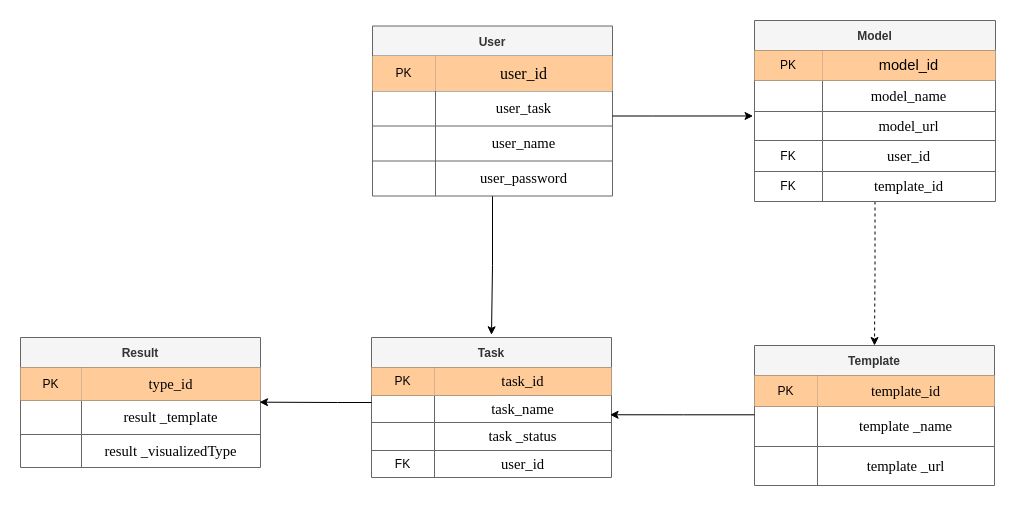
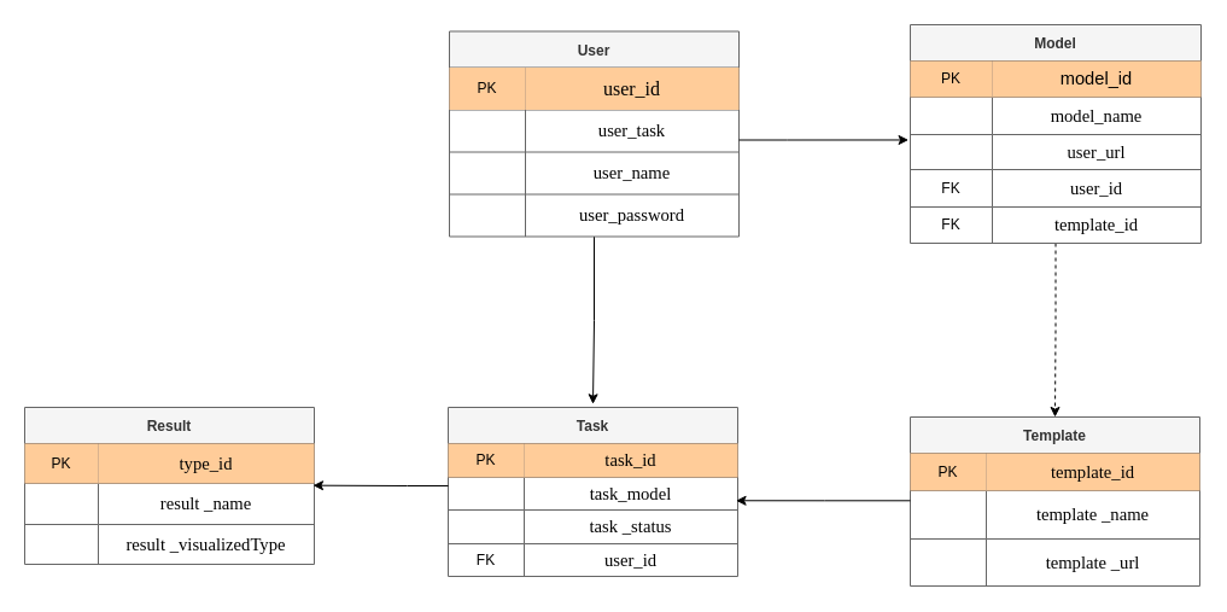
  <mxCell id="0" />
  <mxCell id="1" parent="0" />
  <mxCell id="2" style="edgeStyle=orthogonalEdgeStyle;rounded=0;orthogonalLoop=1;jettySize=auto;html=1;" edge="1" parent="1" source="3"><mxGeometry relative="1" as="geometry"><mxPoint x="491" y="334.302" as="targetPoint" /></mxGeometry></mxCell>
  <mxCell id="3" value="User" style="shape=table;startSize=30;container=1;collapsible=0;childLayout=tableLayout;fontStyle=1;fillColor=#f5f5f5;fontColor=#333333;strokeColor=#666666;" vertex="1" parent="1"><mxGeometry x="372" y="25.5" width="240" height="170" as="geometry" /></mxCell>
  <mxCell id="4" value="" style="shape=tableRow;horizontal=0;startSize=0;swimlaneHead=0;swimlaneBody=0;strokeColor=inherit;top=0;left=0;bottom=0;right=0;collapsible=0;dropTarget=0;fillColor=none;points=[[0,0.5],[1,0.5]];portConstraint=eastwest;" vertex="1" parent="3"><mxGeometry y="30" width="240" height="35" as="geometry" /></mxCell>
  <mxCell id="5" value="PK" style="shape=partialRectangle;html=1;whiteSpace=wrap;connectable=0;strokeColor=#36393d;overflow=hidden;fillColor=#ffcc99;top=0;left=0;bottom=0;right=0;pointerEvents=1;" vertex="1" parent="4"><mxGeometry width="63" height="35" as="geometry"><mxRectangle width="63" height="35" as="alternateBounds" /></mxGeometry></mxCell>
  <mxCell id="6" value="&lt;span style=&quot;font-size:12.0pt;mso-bidi-font-size:&lt;br/&gt;10.5pt;font-family:宋体;mso-bidi-font-family:&amp;quot;Times New Roman&amp;quot;;mso-bidi-theme-font:&lt;br/&gt;minor-bidi;mso-ansi-language:EN-US;mso-fareast-language:ZH-CN;mso-bidi-language:&lt;br/&gt;AR-SA&quot; lang=&quot;EN-US&quot;&gt;user_id&lt;/span&gt;" style="shape=partialRectangle;html=1;whiteSpace=wrap;connectable=0;strokeColor=#36393d;overflow=hidden;fillColor=#ffcc99;top=0;left=0;bottom=0;right=0;pointerEvents=1;" vertex="1" parent="4"><mxGeometry x="63" width="177" height="35" as="geometry"><mxRectangle width="177" height="35" as="alternateBounds" /></mxGeometry></mxCell>
  <mxCell id="7" value="" style="shape=tableRow;horizontal=0;startSize=0;swimlaneHead=0;swimlaneBody=0;strokeColor=inherit;top=0;left=0;bottom=0;right=0;collapsible=0;dropTarget=0;fillColor=none;points=[[0,0.5],[1,0.5]];portConstraint=eastwest;" vertex="1" parent="3"><mxGeometry y="65" width="240" height="35" as="geometry" /></mxCell>
  <mxCell id="8" value="" style="shape=partialRectangle;html=1;whiteSpace=wrap;connectable=0;strokeColor=inherit;overflow=hidden;fillColor=none;top=0;left=0;bottom=0;right=0;pointerEvents=1;" vertex="1" parent="7"><mxGeometry width="63" height="35" as="geometry"><mxRectangle width="63" height="35" as="alternateBounds" /></mxGeometry></mxCell>
  <mxCell id="9" value="&lt;span style=&quot;font-size: 11pt; font-family: 等线;&quot; lang=&quot;EN-US&quot;&gt;user_task&lt;/span&gt;" style="shape=partialRectangle;html=1;whiteSpace=wrap;connectable=0;strokeColor=inherit;overflow=hidden;fillColor=none;top=0;left=0;bottom=0;right=0;pointerEvents=1;" vertex="1" parent="7"><mxGeometry x="63" width="177" height="35" as="geometry"><mxRectangle width="177" height="35" as="alternateBounds" /></mxGeometry></mxCell>
  <mxCell id="10" value="" style="shape=tableRow;horizontal=0;startSize=0;swimlaneHead=0;swimlaneBody=0;strokeColor=inherit;top=0;left=0;bottom=0;right=0;collapsible=0;dropTarget=0;fillColor=none;points=[[0,0.5],[1,0.5]];portConstraint=eastwest;" vertex="1" parent="3"><mxGeometry y="100" width="240" height="35" as="geometry" /></mxCell>
  <mxCell id="11" value="" style="shape=partialRectangle;html=1;whiteSpace=wrap;connectable=0;strokeColor=inherit;overflow=hidden;fillColor=none;top=0;left=0;bottom=0;right=0;pointerEvents=1;" vertex="1" parent="10"><mxGeometry width="63" height="35" as="geometry"><mxRectangle width="63" height="35" as="alternateBounds" /></mxGeometry></mxCell>
  <mxCell id="12" value="&lt;span style=&quot;font-size: 11pt; font-family: 等线;&quot; lang=&quot;EN-US&quot;&gt;user_name&lt;/span&gt;" style="shape=partialRectangle;html=1;whiteSpace=wrap;connectable=0;strokeColor=inherit;overflow=hidden;fillColor=none;top=0;left=0;bottom=0;right=0;pointerEvents=1;" vertex="1" parent="10"><mxGeometry x="63" width="177" height="35" as="geometry"><mxRectangle width="177" height="35" as="alternateBounds" /></mxGeometry></mxCell>
  <mxCell id="13" value="" style="shape=tableRow;horizontal=0;startSize=0;swimlaneHead=0;swimlaneBody=0;strokeColor=inherit;top=0;left=0;bottom=0;right=0;collapsible=0;dropTarget=0;fillColor=none;points=[[0,0.5],[1,0.5]];portConstraint=eastwest;" vertex="1" parent="3"><mxGeometry y="135" width="240" height="35" as="geometry" /></mxCell>
  <mxCell id="14" value="" style="shape=partialRectangle;html=1;whiteSpace=wrap;connectable=0;strokeColor=inherit;overflow=hidden;fillColor=none;top=0;left=0;bottom=0;right=0;pointerEvents=1;" vertex="1" parent="13"><mxGeometry width="63" height="35" as="geometry"><mxRectangle width="63" height="35" as="alternateBounds" /></mxGeometry></mxCell>
  <mxCell id="15" value="&lt;span style=&quot;font-size: 11pt; font-family: 等线;&quot; lang=&quot;EN-US&quot;&gt;user_password&lt;/span&gt;" style="shape=partialRectangle;html=1;whiteSpace=wrap;connectable=0;strokeColor=inherit;overflow=hidden;fillColor=none;top=0;left=0;bottom=0;right=0;pointerEvents=1;" vertex="1" parent="13"><mxGeometry x="63" width="177" height="35" as="geometry"><mxRectangle width="177" height="35" as="alternateBounds" /></mxGeometry></mxCell>
  <mxCell id="16" style="edgeStyle=orthogonalEdgeStyle;rounded=0;orthogonalLoop=1;jettySize=auto;html=1;entryX=0.5;entryY=0;entryDx=0;entryDy=0;dashed=1;" edge="1" parent="1" source="17" target="46"><mxGeometry relative="1" as="geometry" /></mxCell>
  <mxCell id="17" value="Model" style="shape=table;startSize=30;container=1;collapsible=0;childLayout=tableLayout;fontStyle=1;fillColor=#f5f5f5;fontColor=#333333;strokeColor=#666666;" vertex="1" parent="1"><mxGeometry x="754" y="20" width="241" height="181" as="geometry" /></mxCell>
  <mxCell id="18" value="" style="shape=tableRow;horizontal=0;startSize=0;swimlaneHead=0;swimlaneBody=0;strokeColor=inherit;top=0;left=0;bottom=0;right=0;collapsible=0;dropTarget=0;fillColor=none;points=[[0,0.5],[1,0.5]];portConstraint=eastwest;" vertex="1" parent="17"><mxGeometry y="30" width="241" height="30" as="geometry" /></mxCell>
  <mxCell id="19" value="PK" style="shape=partialRectangle;html=1;whiteSpace=wrap;connectable=0;strokeColor=#36393d;overflow=hidden;fillColor=#ffcc99;top=0;left=0;bottom=0;right=0;pointerEvents=1;" vertex="1" parent="18"><mxGeometry width="68" height="30" as="geometry"><mxRectangle width="68" height="30" as="alternateBounds" /></mxGeometry></mxCell>
  <mxCell id="20" value="&lt;span style=&quot;font-size: 14.667px;&quot;&gt;model_id&lt;/span&gt;" style="shape=partialRectangle;html=1;whiteSpace=wrap;connectable=0;strokeColor=#36393d;overflow=hidden;fillColor=#ffcc99;top=0;left=0;bottom=0;right=0;pointerEvents=1;" vertex="1" parent="18"><mxGeometry x="68" width="173" height="30" as="geometry"><mxRectangle width="173" height="30" as="alternateBounds" /></mxGeometry></mxCell>
  <mxCell id="21" value="" style="shape=tableRow;horizontal=0;startSize=0;swimlaneHead=0;swimlaneBody=0;strokeColor=inherit;top=0;left=0;bottom=0;right=0;collapsible=0;dropTarget=0;fillColor=none;points=[[0,0.5],[1,0.5]];portConstraint=eastwest;" vertex="1" parent="17"><mxGeometry y="60" width="241" height="31" as="geometry" /></mxCell>
  <mxCell id="22" value="" style="shape=partialRectangle;html=1;whiteSpace=wrap;connectable=0;strokeColor=inherit;overflow=hidden;fillColor=none;top=0;left=0;bottom=0;right=0;pointerEvents=1;" vertex="1" parent="21"><mxGeometry width="68" height="31" as="geometry"><mxRectangle width="68" height="31" as="alternateBounds" /></mxGeometry></mxCell>
  <mxCell id="23" value="&lt;span style=&quot;font-size: 11pt; font-family: 等线;&quot; lang=&quot;EN-US&quot;&gt;model_name&lt;/span&gt;" style="shape=partialRectangle;html=1;whiteSpace=wrap;connectable=0;strokeColor=inherit;overflow=hidden;fillColor=none;top=0;left=0;bottom=0;right=0;pointerEvents=1;" vertex="1" parent="21"><mxGeometry x="68" width="173" height="31" as="geometry"><mxRectangle width="173" height="31" as="alternateBounds" /></mxGeometry></mxCell>
  <mxCell id="24" value="" style="shape=tableRow;horizontal=0;startSize=0;swimlaneHead=0;swimlaneBody=0;strokeColor=inherit;top=0;left=0;bottom=0;right=0;collapsible=0;dropTarget=0;fillColor=none;points=[[0,0.5],[1,0.5]];portConstraint=eastwest;" vertex="1" parent="17"><mxGeometry y="91" width="241" height="29" as="geometry" /></mxCell>
  <mxCell id="25" value="" style="shape=partialRectangle;html=1;whiteSpace=wrap;connectable=0;strokeColor=inherit;overflow=hidden;fillColor=none;top=0;left=0;bottom=0;right=0;pointerEvents=1;" vertex="1" parent="24"><mxGeometry width="68" height="29" as="geometry"><mxRectangle width="68" height="29" as="alternateBounds" /></mxGeometry></mxCell>
- <mxCell id="26" value="&lt;span style=&quot;font-size: 11pt; font-family: 等线;&quot; lang=&quot;EN-US&quot;&gt;model_url&lt;/span&gt;" style="shape=partialRectangle;html=1;whiteSpace=wrap;connectable=0;strokeColor=inherit;overflow=hidden;fillColor=none;top=0;left=0;bottom=0;right=0;pointerEvents=1;" vertex="1" parent="24"><mxGeometry x="68" width="173" height="29" as="geometry"><mxRectangle width="173" height="29" as="alternateBounds" /></mxGeometry></mxCell>
+ <mxCell id="26" value="&lt;span style=&quot;font-size: 11pt; font-family: 等线;&quot; lang=&quot;EN-US&quot;&gt;user_url&lt;/span&gt;" style="shape=partialRectangle;html=1;whiteSpace=wrap;connectable=0;strokeColor=inherit;overflow=hidden;fillColor=none;top=0;left=0;bottom=0;right=0;pointerEvents=1;" vertex="1" parent="24"><mxGeometry x="68" width="173" height="29" as="geometry"><mxRectangle width="173" height="29" as="alternateBounds" /></mxGeometry></mxCell>
  <mxCell id="27" value="" style="shape=tableRow;horizontal=0;startSize=0;swimlaneHead=0;swimlaneBody=0;strokeColor=inherit;top=0;left=0;bottom=0;right=0;collapsible=0;dropTarget=0;fillColor=none;points=[[0,0.5],[1,0.5]];portConstraint=eastwest;" vertex="1" parent="17"><mxGeometry y="120" width="241" height="31" as="geometry" /></mxCell>
  <mxCell id="28" value="FK" style="shape=partialRectangle;html=1;whiteSpace=wrap;connectable=0;strokeColor=inherit;overflow=hidden;fillColor=none;top=0;left=0;bottom=0;right=0;pointerEvents=1;" vertex="1" parent="27"><mxGeometry width="68" height="31" as="geometry"><mxRectangle width="68" height="31" as="alternateBounds" /></mxGeometry></mxCell>
  <mxCell id="29" value="&lt;span style=&quot;font-size: 11pt; font-family: 等线;&quot; lang=&quot;EN-US&quot;&gt;user_id&lt;/span&gt;" style="shape=partialRectangle;html=1;whiteSpace=wrap;connectable=0;strokeColor=inherit;overflow=hidden;fillColor=none;top=0;left=0;bottom=0;right=0;pointerEvents=1;" vertex="1" parent="27"><mxGeometry x="68" width="173" height="31" as="geometry"><mxRectangle width="173" height="31" as="alternateBounds" /></mxGeometry></mxCell>
  <mxCell id="30" value="" style="shape=tableRow;horizontal=0;startSize=0;swimlaneHead=0;swimlaneBody=0;strokeColor=inherit;top=0;left=0;bottom=0;right=0;collapsible=0;dropTarget=0;fillColor=none;points=[[0,0.5],[1,0.5]];portConstraint=eastwest;" vertex="1" parent="17"><mxGeometry y="151" width="241" height="30" as="geometry" /></mxCell>
  <mxCell id="31" value="FK" style="shape=partialRectangle;html=1;whiteSpace=wrap;connectable=0;strokeColor=inherit;overflow=hidden;fillColor=none;top=0;left=0;bottom=0;right=0;pointerEvents=1;" vertex="1" parent="30"><mxGeometry width="68" height="30" as="geometry"><mxRectangle width="68" height="30" as="alternateBounds" /></mxGeometry></mxCell>
  <mxCell id="32" value="&lt;span style=&quot;font-size: 11pt; font-family: 等线;&quot; lang=&quot;EN-US&quot;&gt;template_id&lt;/span&gt;" style="shape=partialRectangle;html=1;whiteSpace=wrap;connectable=0;strokeColor=inherit;overflow=hidden;fillColor=none;top=0;left=0;bottom=0;right=0;pointerEvents=1;" vertex="1" parent="30"><mxGeometry x="68" width="173" height="30" as="geometry"><mxRectangle width="173" height="30" as="alternateBounds" /></mxGeometry></mxCell>
  <mxCell id="33" value="Task" style="shape=table;startSize=30;container=1;collapsible=0;childLayout=tableLayout;fontStyle=1;fillColor=#f5f5f5;fontColor=#333333;strokeColor=#666666;" vertex="1" parent="1"><mxGeometry x="371" y="337" width="240" height="140" as="geometry" /></mxCell>
  <mxCell id="34" value="" style="shape=tableRow;horizontal=0;startSize=0;swimlaneHead=0;swimlaneBody=0;strokeColor=inherit;top=0;left=0;bottom=0;right=0;collapsible=0;dropTarget=0;fillColor=none;points=[[0,0.5],[1,0.5]];portConstraint=eastwest;" vertex="1" parent="33"><mxGeometry y="30" width="240" height="28" as="geometry" /></mxCell>
  <mxCell id="35" value="PK" style="shape=partialRectangle;html=1;whiteSpace=wrap;connectable=0;strokeColor=#36393d;overflow=hidden;fillColor=#ffcc99;top=0;left=0;bottom=0;right=0;pointerEvents=1;" vertex="1" parent="34"><mxGeometry width="63" height="28" as="geometry"><mxRectangle width="63" height="28" as="alternateBounds" /></mxGeometry></mxCell>
  <mxCell id="36" value="&lt;span style=&quot;font-size: 11pt; font-family: 等线;&quot; lang=&quot;EN-US&quot;&gt;task_id&lt;/span&gt;" style="shape=partialRectangle;html=1;whiteSpace=wrap;connectable=0;strokeColor=#36393d;overflow=hidden;fillColor=#ffcc99;top=0;left=0;bottom=0;right=0;pointerEvents=1;" vertex="1" parent="34"><mxGeometry x="63" width="177" height="28" as="geometry"><mxRectangle width="177" height="28" as="alternateBounds" /></mxGeometry></mxCell>
  <mxCell id="37" value="" style="shape=tableRow;horizontal=0;startSize=0;swimlaneHead=0;swimlaneBody=0;strokeColor=inherit;top=0;left=0;bottom=0;right=0;collapsible=0;dropTarget=0;fillColor=none;points=[[0,0.5],[1,0.5]];portConstraint=eastwest;" vertex="1" parent="33"><mxGeometry y="58" width="240" height="27" as="geometry" /></mxCell>
  <mxCell id="38" value="" style="shape=partialRectangle;html=1;whiteSpace=wrap;connectable=0;strokeColor=inherit;overflow=hidden;fillColor=none;top=0;left=0;bottom=0;right=0;pointerEvents=1;" vertex="1" parent="37"><mxGeometry width="63" height="27" as="geometry"><mxRectangle width="63" height="27" as="alternateBounds" /></mxGeometry></mxCell>
- <mxCell id="39" value="&lt;span style=&quot;font-size: 11pt; font-family: 等线;&quot; lang=&quot;EN-US&quot;&gt;task_name&lt;/span&gt;" style="shape=partialRectangle;html=1;whiteSpace=wrap;connectable=0;strokeColor=inherit;overflow=hidden;fillColor=none;top=0;left=0;bottom=0;right=0;pointerEvents=1;" vertex="1" parent="37"><mxGeometry x="63" width="177" height="27" as="geometry"><mxRectangle width="177" height="27" as="alternateBounds" /></mxGeometry></mxCell>
+ <mxCell id="39" value="&lt;span style=&quot;font-size: 11pt; font-family: 等线;&quot; lang=&quot;EN-US&quot;&gt;task_model&lt;/span&gt;" style="shape=partialRectangle;html=1;whiteSpace=wrap;connectable=0;strokeColor=inherit;overflow=hidden;fillColor=none;top=0;left=0;bottom=0;right=0;pointerEvents=1;" vertex="1" parent="37"><mxGeometry x="63" width="177" height="27" as="geometry"><mxRectangle width="177" height="27" as="alternateBounds" /></mxGeometry></mxCell>
  <mxCell id="40" value="" style="shape=tableRow;horizontal=0;startSize=0;swimlaneHead=0;swimlaneBody=0;strokeColor=inherit;top=0;left=0;bottom=0;right=0;collapsible=0;dropTarget=0;fillColor=none;points=[[0,0.5],[1,0.5]];portConstraint=eastwest;" vertex="1" parent="33"><mxGeometry y="85" width="240" height="28" as="geometry" /></mxCell>
  <mxCell id="41" value="" style="shape=partialRectangle;html=1;whiteSpace=wrap;connectable=0;strokeColor=inherit;overflow=hidden;fillColor=none;top=0;left=0;bottom=0;right=0;pointerEvents=1;" vertex="1" parent="40"><mxGeometry width="63" height="28" as="geometry"><mxRectangle width="63" height="28" as="alternateBounds" /></mxGeometry></mxCell>
  <mxCell id="42" value="&lt;span style=&quot;font-size: 11pt; font-family: 等线;&quot; lang=&quot;EN-US&quot;&gt;task _status&lt;/span&gt;" style="shape=partialRectangle;html=1;whiteSpace=wrap;connectable=0;strokeColor=inherit;overflow=hidden;fillColor=none;top=0;left=0;bottom=0;right=0;pointerEvents=1;" vertex="1" parent="40"><mxGeometry x="63" width="177" height="28" as="geometry"><mxRectangle width="177" height="28" as="alternateBounds" /></mxGeometry></mxCell>
  <mxCell id="43" value="" style="shape=tableRow;horizontal=0;startSize=0;swimlaneHead=0;swimlaneBody=0;strokeColor=inherit;top=0;left=0;bottom=0;right=0;collapsible=0;dropTarget=0;fillColor=none;points=[[0,0.5],[1,0.5]];portConstraint=eastwest;" vertex="1" parent="33"><mxGeometry y="113" width="240" height="27" as="geometry" /></mxCell>
  <mxCell id="44" value="FK" style="shape=partialRectangle;html=1;whiteSpace=wrap;connectable=0;strokeColor=inherit;overflow=hidden;fillColor=none;top=0;left=0;bottom=0;right=0;pointerEvents=1;" vertex="1" parent="43"><mxGeometry width="63" height="27" as="geometry"><mxRectangle width="63" height="27" as="alternateBounds" /></mxGeometry></mxCell>
  <mxCell id="45" value="&lt;span style=&quot;font-size: 11pt; font-family: 等线;&quot; lang=&quot;EN-US&quot;&gt;user_id&lt;/span&gt;" style="shape=partialRectangle;html=1;whiteSpace=wrap;connectable=0;strokeColor=inherit;overflow=hidden;fillColor=none;top=0;left=0;bottom=0;right=0;pointerEvents=1;" vertex="1" parent="43"><mxGeometry x="63" width="177" height="27" as="geometry"><mxRectangle width="177" height="27" as="alternateBounds" /></mxGeometry></mxCell>
  <mxCell id="46" value="Template" style="shape=table;startSize=30;container=1;collapsible=0;childLayout=tableLayout;fontStyle=1;labelBackgroundColor=none;fillColor=#f5f5f5;fontColor=#333333;strokeColor=#666666;" vertex="1" parent="1"><mxGeometry x="754" y="345" width="240" height="140" as="geometry" /></mxCell>
  <mxCell id="47" value="" style="shape=tableRow;horizontal=0;startSize=0;swimlaneHead=0;swimlaneBody=0;strokeColor=inherit;top=0;left=0;bottom=0;right=0;collapsible=0;dropTarget=0;fillColor=none;points=[[0,0.5],[1,0.5]];portConstraint=eastwest;" vertex="1" parent="46"><mxGeometry y="30" width="240" height="31" as="geometry" /></mxCell>
  <mxCell id="48" value="PK" style="shape=partialRectangle;html=1;whiteSpace=wrap;connectable=0;strokeColor=#36393d;overflow=hidden;fillColor=#ffcc99;top=0;left=0;bottom=0;right=0;pointerEvents=1;" vertex="1" parent="47"><mxGeometry width="63" height="31" as="geometry"><mxRectangle width="63" height="31" as="alternateBounds" /></mxGeometry></mxCell>
  <mxCell id="49" value="&lt;span style=&quot;font-size: 11pt; font-family: 等线;&quot; lang=&quot;EN-US&quot;&gt;template_id&lt;/span&gt;" style="shape=partialRectangle;html=1;whiteSpace=wrap;connectable=0;strokeColor=#36393d;overflow=hidden;fillColor=#ffcc99;top=0;left=0;bottom=0;right=0;pointerEvents=1;" vertex="1" parent="47"><mxGeometry x="63" width="177" height="31" as="geometry"><mxRectangle width="177" height="31" as="alternateBounds" /></mxGeometry></mxCell>
  <mxCell id="50" value="" style="shape=tableRow;horizontal=0;startSize=0;swimlaneHead=0;swimlaneBody=0;strokeColor=inherit;top=0;left=0;bottom=0;right=0;collapsible=0;dropTarget=0;fillColor=none;points=[[0,0.5],[1,0.5]];portConstraint=eastwest;" vertex="1" parent="46"><mxGeometry y="61" width="240" height="40" as="geometry" /></mxCell>
  <mxCell id="51" value="" style="shape=partialRectangle;html=1;whiteSpace=wrap;connectable=0;strokeColor=inherit;overflow=hidden;fillColor=none;top=0;left=0;bottom=0;right=0;pointerEvents=1;" vertex="1" parent="50"><mxGeometry width="63" height="40" as="geometry"><mxRectangle width="63" height="40" as="alternateBounds" /></mxGeometry></mxCell>
  <mxCell id="52" value="&lt;span style=&quot;font-size: 11pt; font-family: 等线;&quot; lang=&quot;EN-US&quot;&gt;template _name&lt;/span&gt;" style="shape=partialRectangle;html=1;whiteSpace=wrap;connectable=0;strokeColor=inherit;overflow=hidden;fillColor=none;top=0;left=0;bottom=0;right=0;pointerEvents=1;" vertex="1" parent="50"><mxGeometry x="63" width="177" height="40" as="geometry"><mxRectangle width="177" height="40" as="alternateBounds" /></mxGeometry></mxCell>
  <mxCell id="53" value="" style="shape=tableRow;horizontal=0;startSize=0;swimlaneHead=0;swimlaneBody=0;strokeColor=inherit;top=0;left=0;bottom=0;right=0;collapsible=0;dropTarget=0;fillColor=none;points=[[0,0.5],[1,0.5]];portConstraint=eastwest;" vertex="1" parent="46"><mxGeometry y="101" width="240" height="39" as="geometry" /></mxCell>
  <mxCell id="54" value="" style="shape=partialRectangle;html=1;whiteSpace=wrap;connectable=0;strokeColor=inherit;overflow=hidden;fillColor=none;top=0;left=0;bottom=0;right=0;pointerEvents=1;" vertex="1" parent="53"><mxGeometry width="63" height="39" as="geometry"><mxRectangle width="63" height="39" as="alternateBounds" /></mxGeometry></mxCell>
  <mxCell id="55" value="&lt;span style=&quot;font-size: 11pt; font-family: 等线;&quot; lang=&quot;EN-US&quot;&gt;template _url&lt;/span&gt;" style="shape=partialRectangle;html=1;whiteSpace=wrap;connectable=0;strokeColor=inherit;overflow=hidden;fillColor=none;top=0;left=0;bottom=0;right=0;pointerEvents=1;" vertex="1" parent="53"><mxGeometry x="63" width="177" height="39" as="geometry"><mxRectangle width="177" height="39" as="alternateBounds" /></mxGeometry></mxCell>
  <mxCell id="56" value="Result" style="shape=table;startSize=30;container=1;collapsible=0;childLayout=tableLayout;fontStyle=1;fillColor=#f5f5f5;fontColor=#333333;strokeColor=#666666;" vertex="1" parent="1"><mxGeometry x="20" y="337" width="240" height="130" as="geometry" /></mxCell>
  <mxCell id="57" value="" style="shape=tableRow;horizontal=0;startSize=0;swimlaneHead=0;swimlaneBody=0;strokeColor=inherit;top=0;left=0;bottom=0;right=0;collapsible=0;dropTarget=0;fillColor=none;points=[[0,0.5],[1,0.5]];portConstraint=eastwest;" vertex="1" parent="56"><mxGeometry y="30" width="240" height="33" as="geometry" /></mxCell>
  <mxCell id="58" value="PK" style="shape=partialRectangle;html=1;whiteSpace=wrap;connectable=0;strokeColor=#36393d;overflow=hidden;fillColor=#ffcc99;top=0;left=0;bottom=0;right=0;pointerEvents=1;" vertex="1" parent="57"><mxGeometry width="61" height="33" as="geometry"><mxRectangle width="61" height="33" as="alternateBounds" /></mxGeometry></mxCell>
  <mxCell id="59" value="&lt;span style=&quot;font-size: 11pt; font-family: 等线;&quot; lang=&quot;EN-US&quot;&gt;type_id&lt;/span&gt;" style="shape=partialRectangle;html=1;whiteSpace=wrap;connectable=0;strokeColor=#36393d;overflow=hidden;fillColor=#ffcc99;top=0;left=0;bottom=0;right=0;pointerEvents=1;" vertex="1" parent="57"><mxGeometry x="61" width="179" height="33" as="geometry"><mxRectangle width="179" height="33" as="alternateBounds" /></mxGeometry></mxCell>
  <mxCell id="60" value="" style="shape=tableRow;horizontal=0;startSize=0;swimlaneHead=0;swimlaneBody=0;strokeColor=inherit;top=0;left=0;bottom=0;right=0;collapsible=0;dropTarget=0;fillColor=none;points=[[0,0.5],[1,0.5]];portConstraint=eastwest;" vertex="1" parent="56"><mxGeometry y="63" width="240" height="34" as="geometry" /></mxCell>
  <mxCell id="61" value="" style="shape=partialRectangle;html=1;whiteSpace=wrap;connectable=0;strokeColor=inherit;overflow=hidden;fillColor=none;top=0;left=0;bottom=0;right=0;pointerEvents=1;" vertex="1" parent="60"><mxGeometry width="61" height="34" as="geometry"><mxRectangle width="61" height="34" as="alternateBounds" /></mxGeometry></mxCell>
- <mxCell id="62" value="&lt;span style=&quot;font-size: 11pt; font-family: 等线;&quot; lang=&quot;EN-US&quot;&gt;result _template&lt;/span&gt;" style="shape=partialRectangle;html=1;whiteSpace=wrap;connectable=0;strokeColor=inherit;overflow=hidden;fillColor=none;top=0;left=0;bottom=0;right=0;pointerEvents=1;" vertex="1" parent="60"><mxGeometry x="61" width="179" height="34" as="geometry"><mxRectangle width="179" height="34" as="alternateBounds" /></mxGeometry></mxCell>
+ <mxCell id="62" value="&lt;span style=&quot;font-size: 11pt; font-family: 等线;&quot; lang=&quot;EN-US&quot;&gt;result _name&lt;/span&gt;" style="shape=partialRectangle;html=1;whiteSpace=wrap;connectable=0;strokeColor=inherit;overflow=hidden;fillColor=none;top=0;left=0;bottom=0;right=0;pointerEvents=1;" vertex="1" parent="60"><mxGeometry x="61" width="179" height="34" as="geometry"><mxRectangle width="179" height="34" as="alternateBounds" /></mxGeometry></mxCell>
  <mxCell id="63" value="" style="shape=tableRow;horizontal=0;startSize=0;swimlaneHead=0;swimlaneBody=0;strokeColor=inherit;top=0;left=0;bottom=0;right=0;collapsible=0;dropTarget=0;fillColor=none;points=[[0,0.5],[1,0.5]];portConstraint=eastwest;" vertex="1" parent="56"><mxGeometry y="97" width="240" height="33" as="geometry" /></mxCell>
  <mxCell id="64" value="" style="shape=partialRectangle;html=1;whiteSpace=wrap;connectable=0;strokeColor=inherit;overflow=hidden;fillColor=none;top=0;left=0;bottom=0;right=0;pointerEvents=1;" vertex="1" parent="63"><mxGeometry width="61" height="33" as="geometry"><mxRectangle width="61" height="33" as="alternateBounds" /></mxGeometry></mxCell>
  <mxCell id="65" value="&lt;span style=&quot;font-size: 11pt; font-family: 等线;&quot; lang=&quot;EN-US&quot;&gt;result _visualizedType&lt;/span&gt;" style="shape=partialRectangle;html=1;whiteSpace=wrap;connectable=0;strokeColor=inherit;overflow=hidden;fillColor=none;top=0;left=0;bottom=0;right=0;pointerEvents=1;" vertex="1" parent="63"><mxGeometry x="61" width="179" height="33" as="geometry"><mxRectangle width="179" height="33" as="alternateBounds" /></mxGeometry></mxCell>
  <mxCell id="66" style="edgeStyle=orthogonalEdgeStyle;rounded=0;orthogonalLoop=1;jettySize=auto;html=1;entryX=-0.006;entryY=0.154;entryDx=0;entryDy=0;entryPerimeter=0;" edge="1" parent="1" source="3" target="24"><mxGeometry relative="1" as="geometry"><Array as="points"><mxPoint x="652" y="115.5" /><mxPoint x="652" y="115.5" /></Array></mxGeometry></mxCell>
  <mxCell id="67" style="edgeStyle=orthogonalEdgeStyle;rounded=0;orthogonalLoop=1;jettySize=auto;html=1;entryX=0.994;entryY=0.714;entryDx=0;entryDy=0;entryPerimeter=0;" edge="1" parent="1" source="50" target="37"><mxGeometry relative="1" as="geometry"><Array as="points"><mxPoint x="683" y="414" /></Array></mxGeometry></mxCell>
  <mxCell id="68" style="edgeStyle=orthogonalEdgeStyle;rounded=0;orthogonalLoop=1;jettySize=auto;html=1;entryX=0.996;entryY=0.049;entryDx=0;entryDy=0;entryPerimeter=0;" edge="1" parent="1" source="33" target="60"><mxGeometry relative="1" as="geometry"><Array as="points"><mxPoint x="337" y="402" /><mxPoint x="337" y="402" /></Array></mxGeometry></mxCell>
